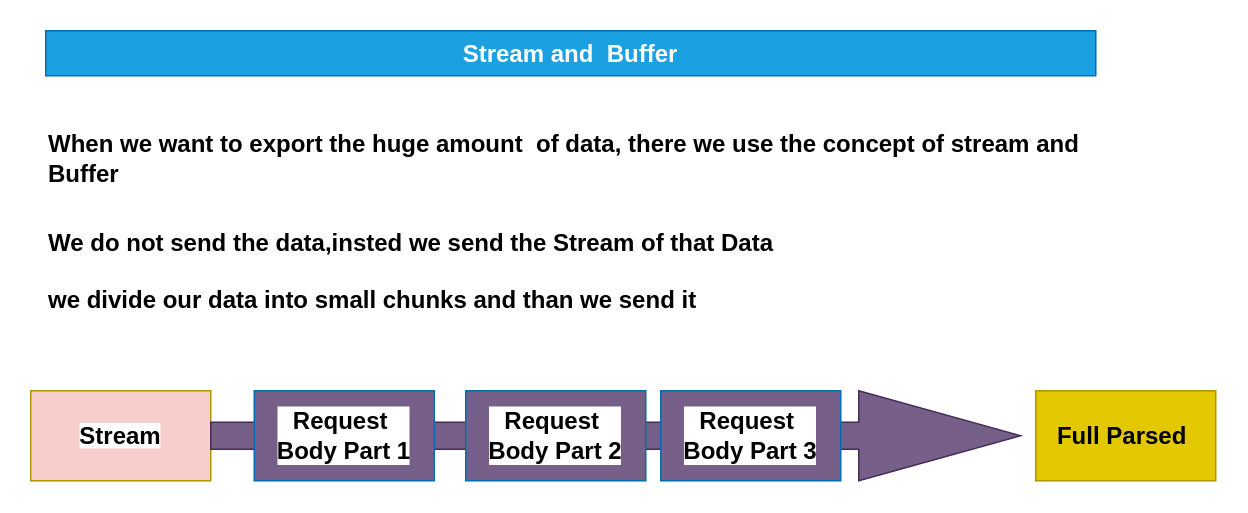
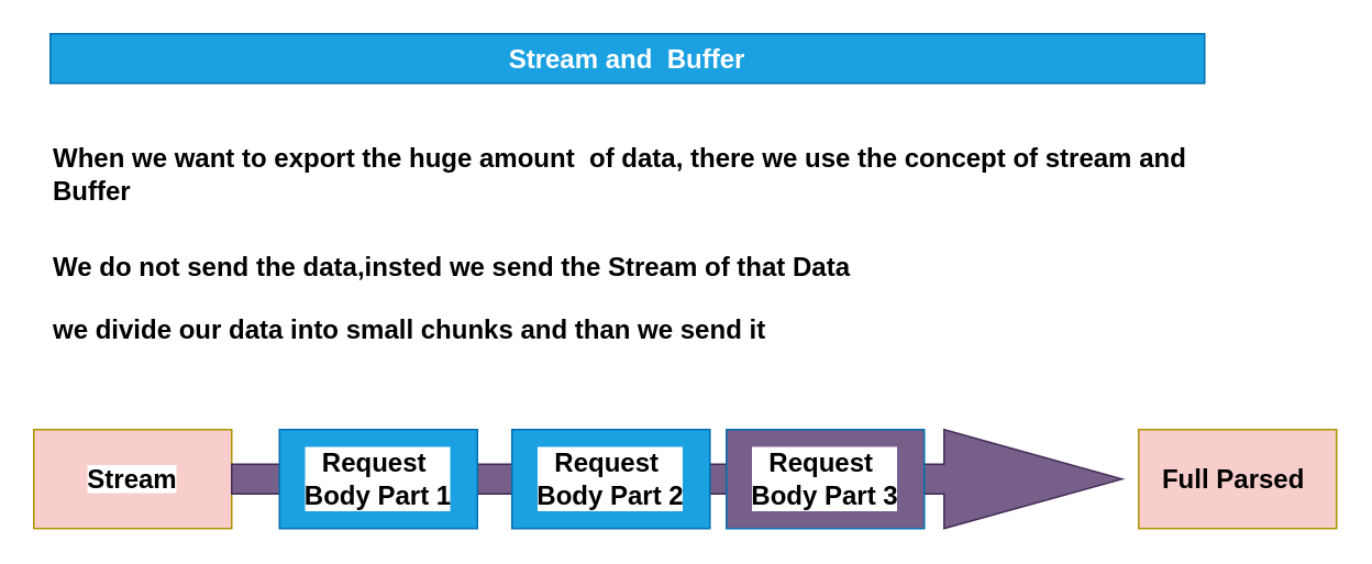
  <mxCell id="0" />
  <mxCell id="1" parent="0" />
  <mxCell id="2" value="&lt;span style=&quot;font-size: 16px;&quot;&gt;&lt;b&gt;Stream and&amp;nbsp; Buffer&lt;/b&gt;&lt;/span&gt;" style="text;strokeColor=#006EAF;align=center;fillColor=#1ba1e2;html=1;verticalAlign=middle;whiteSpace=wrap;rounded=0;fontColor=#ffffff;" vertex="1" parent="1"><mxGeometry x="30" y="20" width="700" height="30" as="geometry" /></mxCell>
  <mxCell id="3" value="&lt;b&gt;When we want to export the huge amount&amp;nbsp; of data, there we use the concept of stream and&amp;nbsp;&lt;br&gt;Buffer&amp;nbsp;&amp;nbsp;&lt;br&gt;&lt;/b&gt;" style="text;strokeColor=none;align=left;fillColor=none;html=1;verticalAlign=middle;whiteSpace=wrap;rounded=0;fontSize=16;" vertex="1" parent="1"><mxGeometry x="30" y="90" width="700" height="30" as="geometry" /></mxCell>
  <mxCell id="4" value="&lt;b&gt;We do not send the data,insted we send the Stream of that Data&amp;nbsp;&lt;br&gt;&lt;br&gt;we divide our data into small chunks and than we send it&amp;nbsp;&lt;br&gt;&lt;/b&gt;" style="text;strokeColor=none;align=left;fillColor=none;html=1;verticalAlign=middle;whiteSpace=wrap;rounded=0;fontSize=16;" vertex="1" parent="1"><mxGeometry x="30" y="130" width="700" height="100" as="geometry" /></mxCell>
  <mxCell id="5" value="&lt;b style=&quot;background-color: rgb(255, 255, 255);&quot;&gt;Stream&lt;/b&gt;" style="rounded=0;whiteSpace=wrap;html=1;fontSize=16;fillColor=#f8cecc;fontColor=#000000;strokeColor=#B09500;" vertex="1" parent="1"><mxGeometry x="20" y="260" width="120" height="60" as="geometry" /></mxCell>
  <mxCell id="6" value="" style="shape=singleArrow;whiteSpace=wrap;html=1;labelBackgroundColor=#FFFFFF;fontSize=16;fontColor=#ffffff;fillColor=#76608a;strokeColor=#432D57;" vertex="1" parent="1"><mxGeometry x="140" y="260" width="540" height="60" as="geometry" /></mxCell>
- <mxCell id="7" value="&lt;font color=&quot;#000000&quot;&gt;&lt;b&gt;Request&amp;nbsp;&lt;br&gt;Body Part 1&lt;br&gt;&lt;/b&gt;&lt;/font&gt;" style="rounded=0;whiteSpace=wrap;html=1;labelBackgroundColor=#FFFFFF;fontSize=16;fontColor=#ffffff;fillColor=#76608a;strokeColor=#006EAF;" vertex="1" parent="1"><mxGeometry x="169" y="260" width="120" height="60" as="geometry" /></mxCell>
- <mxCell id="8" value="&lt;b style=&quot;border-color: rgb(0, 0, 0); color: rgb(0, 0, 0); font-family: Helvetica; font-size: 16px; font-style: normal; font-variant-ligatures: normal; font-variant-caps: normal; letter-spacing: normal; orphans: 2; text-align: center; text-indent: 0px; text-transform: none; widows: 2; word-spacing: 0px; -webkit-text-stroke-width: 0px; background-color: rgb(255, 255, 255); text-decoration-thickness: initial; text-decoration-style: initial; text-decoration-color: initial;&quot;&gt;Request&amp;nbsp;&lt;br style=&quot;border-color: rgb(0, 0, 0);&quot;&gt;Body Part 2&lt;/b&gt;" style="rounded=0;whiteSpace=wrap;html=1;labelBackgroundColor=#FFFFFF;fontSize=16;fontColor=#ffffff;fillColor=#76608a;strokeColor=#006EAF;" vertex="1" parent="1"><mxGeometry x="310" y="260" width="120" height="60" as="geometry" /></mxCell>
+ <mxCell id="7" value="&lt;font color=&quot;#000000&quot;&gt;&lt;b&gt;Request&amp;nbsp;&lt;br&gt;Body Part 1&lt;br&gt;&lt;/b&gt;&lt;/font&gt;" style="rounded=0;whiteSpace=wrap;html=1;labelBackgroundColor=#FFFFFF;fontSize=16;fontColor=#ffffff;fillColor=#1ba1e2;strokeColor=#006EAF;" vertex="1" parent="1"><mxGeometry x="169" y="260" width="120" height="60" as="geometry" /></mxCell>
+ <mxCell id="8" value="&lt;b style=&quot;border-color: rgb(0, 0, 0); color: rgb(0, 0, 0); font-family: Helvetica; font-size: 16px; font-style: normal; font-variant-ligatures: normal; font-variant-caps: normal; letter-spacing: normal; orphans: 2; text-align: center; text-indent: 0px; text-transform: none; widows: 2; word-spacing: 0px; -webkit-text-stroke-width: 0px; background-color: rgb(255, 255, 255); text-decoration-thickness: initial; text-decoration-style: initial; text-decoration-color: initial;&quot;&gt;Request&amp;nbsp;&lt;br style=&quot;border-color: rgb(0, 0, 0);&quot;&gt;Body Part 2&lt;/b&gt;" style="rounded=0;whiteSpace=wrap;html=1;labelBackgroundColor=#FFFFFF;fontSize=16;fontColor=#ffffff;fillColor=#1ba1e2;strokeColor=#006EAF;" vertex="1" parent="1"><mxGeometry x="310" y="260" width="120" height="60" as="geometry" /></mxCell>
  <mxCell id="9" value="&lt;b style=&quot;border-color: rgb(0, 0, 0); color: rgb(0, 0, 0); font-family: Helvetica; font-size: 16px; font-style: normal; font-variant-ligatures: normal; font-variant-caps: normal; letter-spacing: normal; orphans: 2; text-align: center; text-indent: 0px; text-transform: none; widows: 2; word-spacing: 0px; -webkit-text-stroke-width: 0px; background-color: rgb(255, 255, 255); text-decoration-thickness: initial; text-decoration-style: initial; text-decoration-color: initial;&quot;&gt;Request&amp;nbsp;&lt;br style=&quot;border-color: rgb(0, 0, 0);&quot;&gt;Body Part 3&lt;/b&gt;" style="rounded=0;whiteSpace=wrap;html=1;labelBackgroundColor=#FFFFFF;fontSize=16;fontColor=#ffffff;fillColor=#76608a;strokeColor=#006EAF;" vertex="1" parent="1"><mxGeometry x="440" y="260" width="120" height="60" as="geometry" /></mxCell>
- <mxCell id="10" value="&lt;b&gt;Full Parsed&amp;nbsp;&lt;/b&gt;" style="rounded=0;whiteSpace=wrap;html=1;labelBackgroundColor=none;fontSize=16;fontColor=#000000;fillColor=#e3c800;strokeColor=#B09500;" vertex="1" parent="1"><mxGeometry x="690" y="260" width="120" height="60" as="geometry" /></mxCell>
+ <mxCell id="10" value="&lt;b&gt;Full Parsed&amp;nbsp;&lt;/b&gt;" style="rounded=0;whiteSpace=wrap;html=1;labelBackgroundColor=none;fontSize=16;fontColor=#000000;fillColor=#f8cecc;strokeColor=#B09500;" vertex="1" parent="1"><mxGeometry x="690" y="260" width="120" height="60" as="geometry" /></mxCell>
